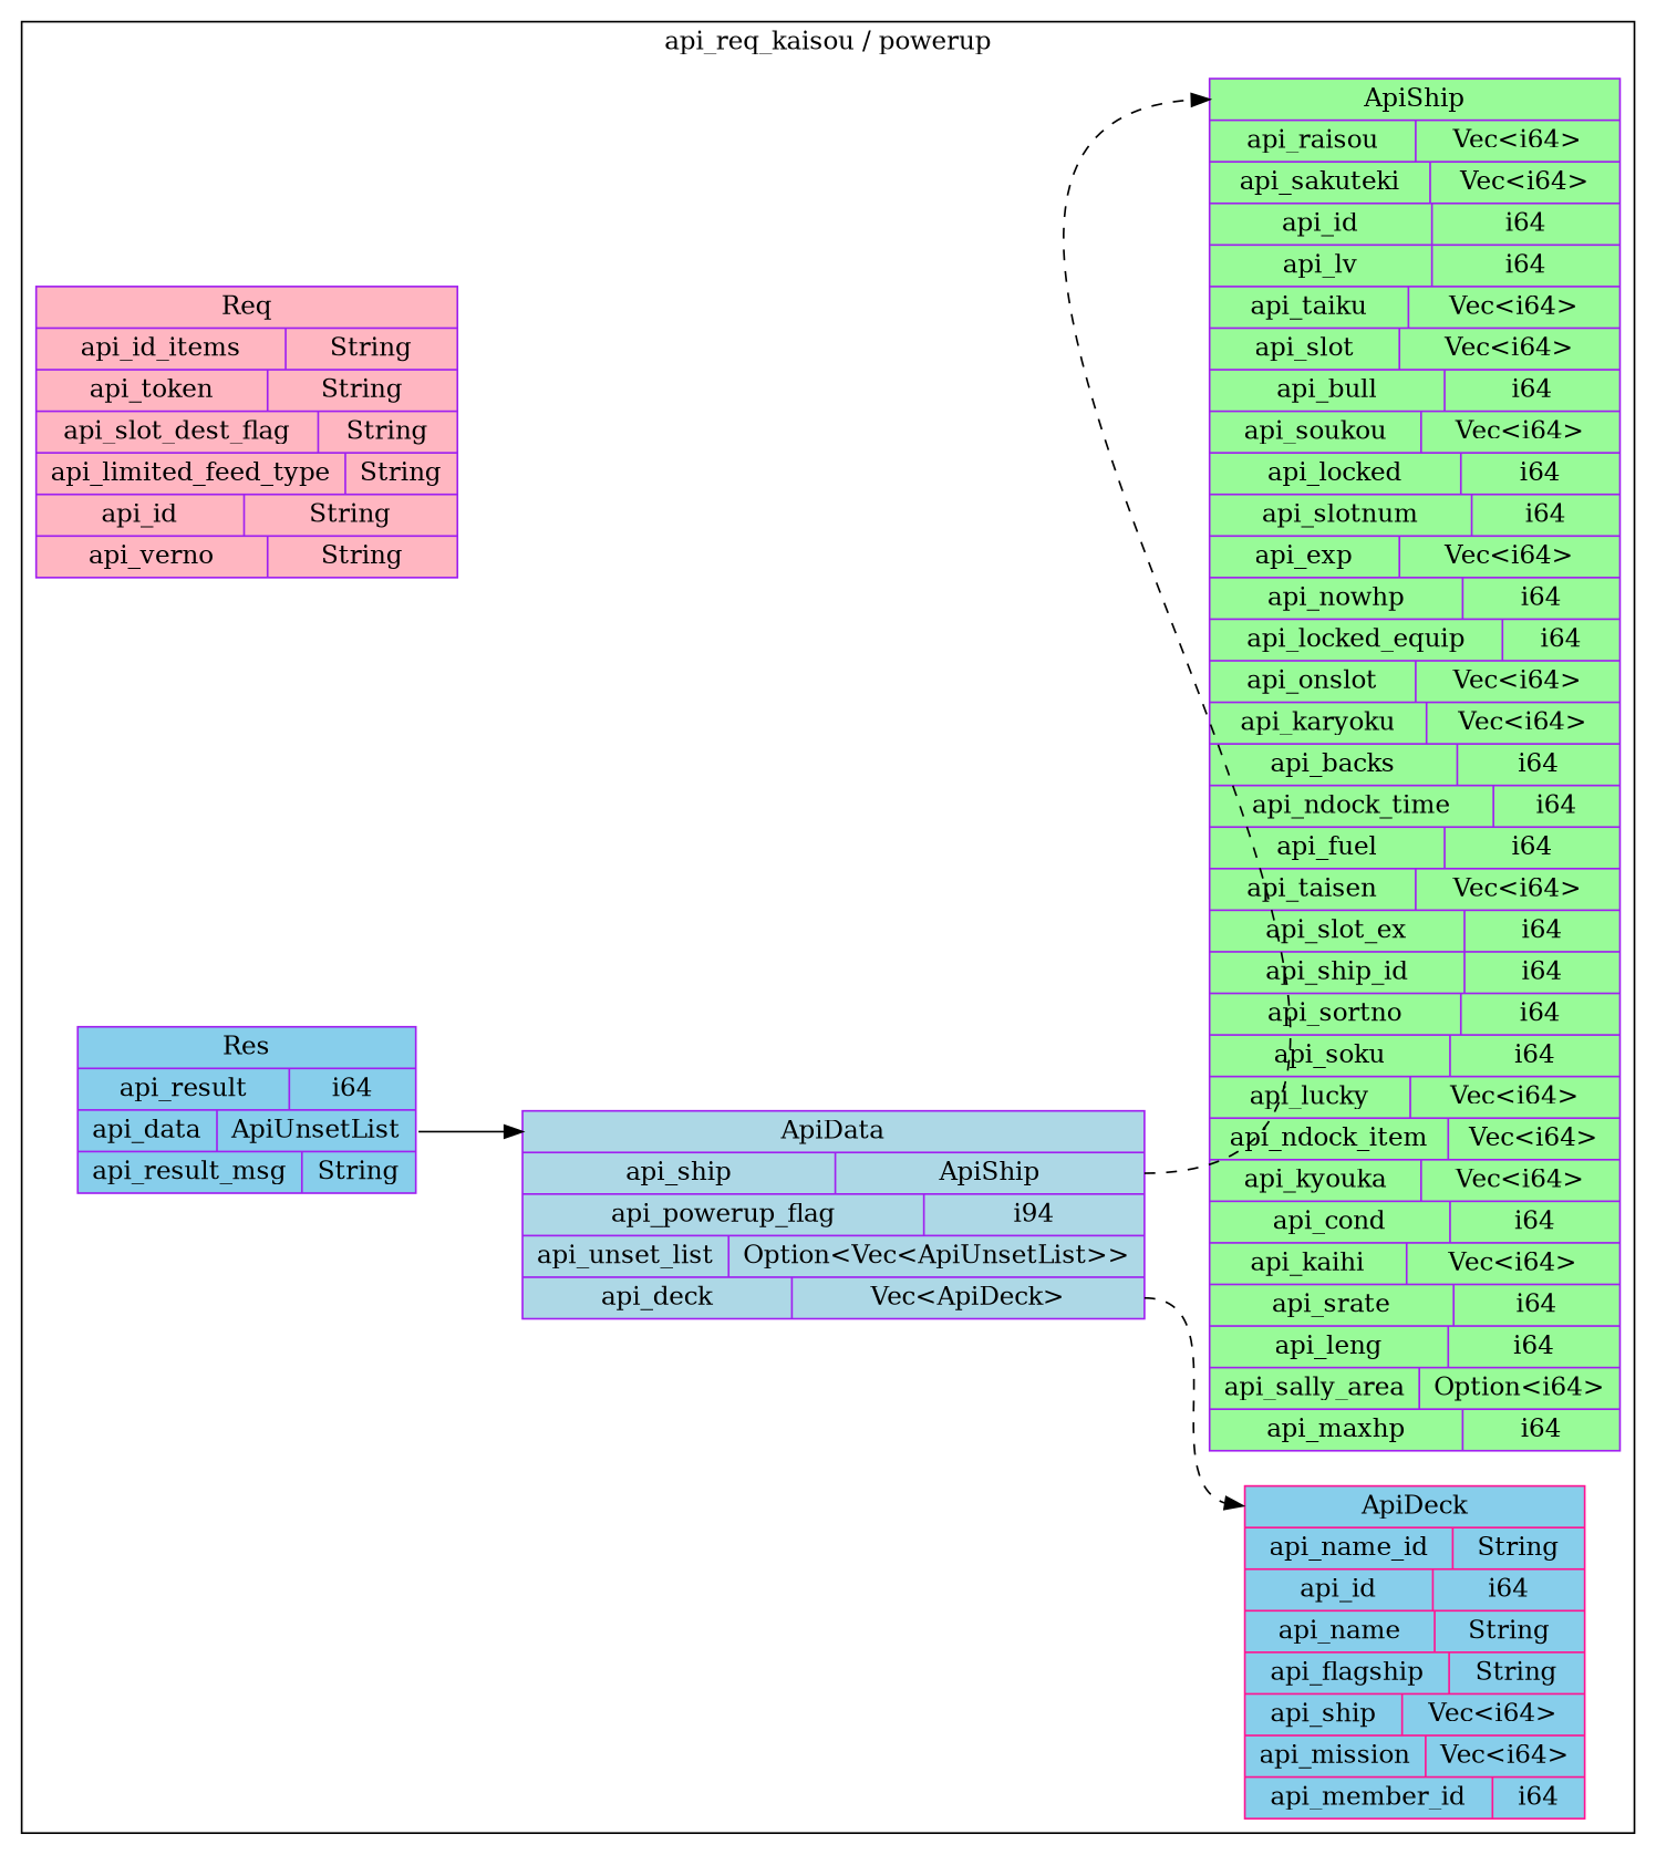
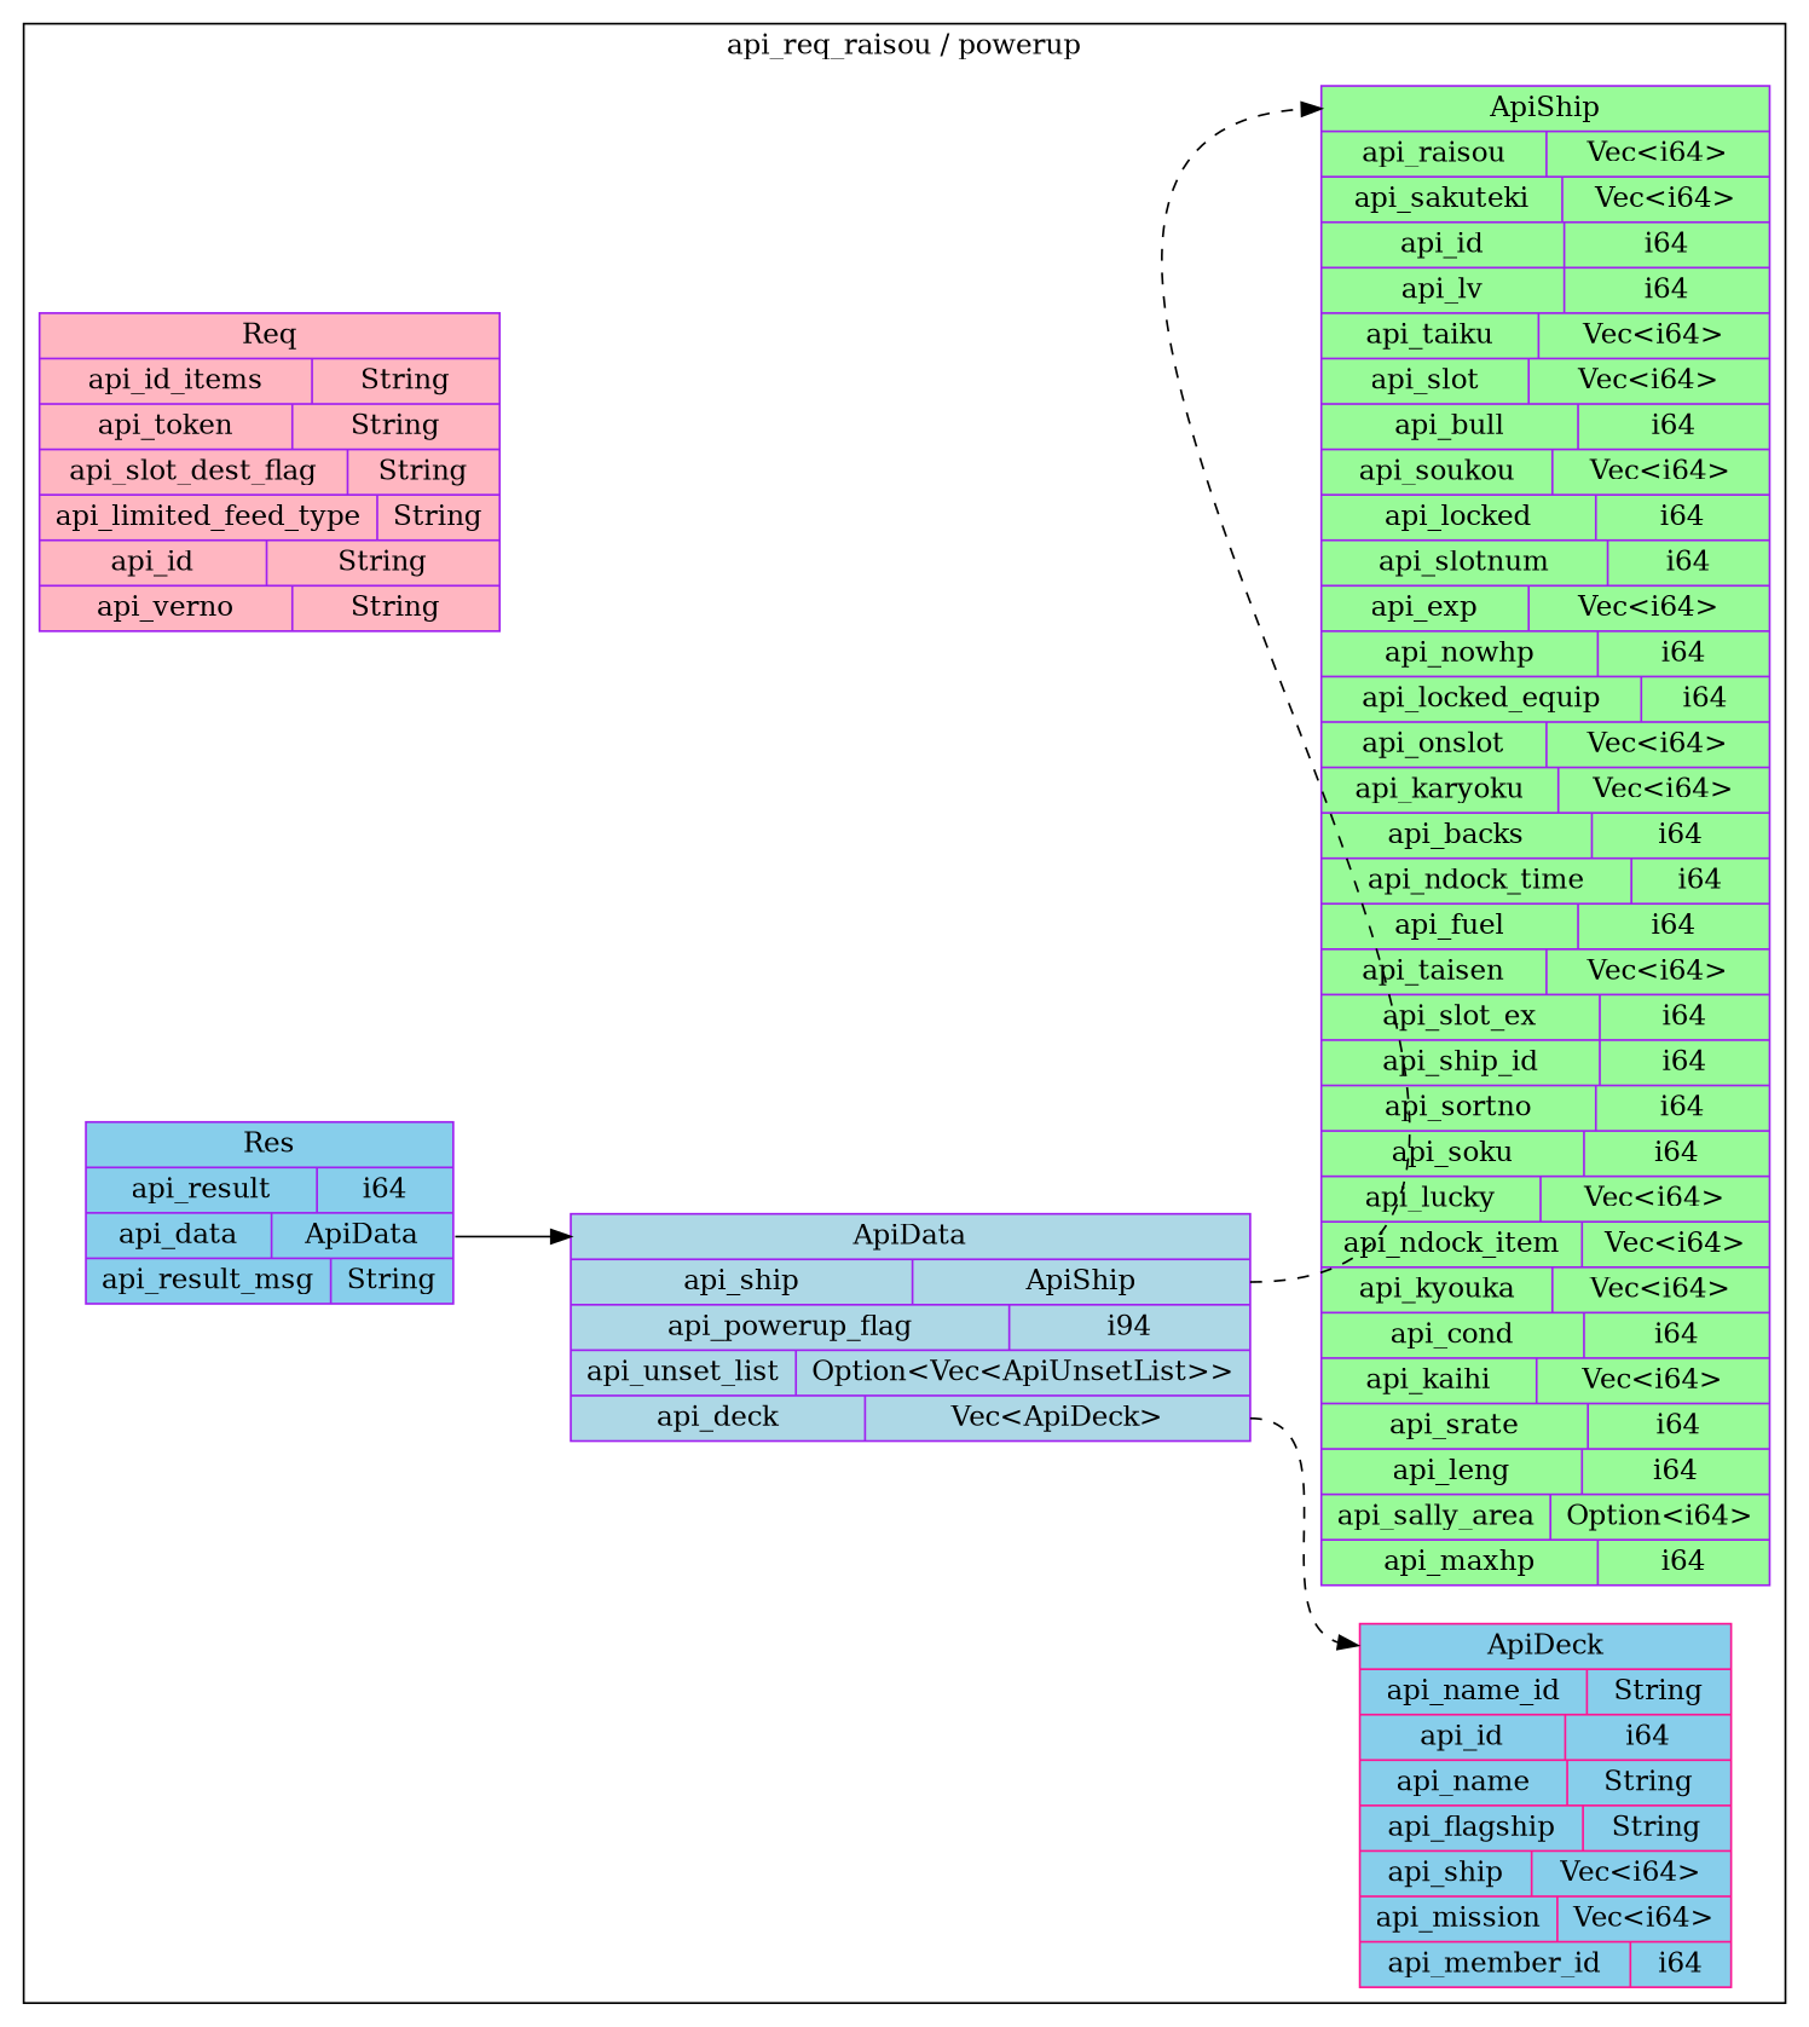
  digraph {
    rankdir=LR
    node [color=purple fillcolor=skyblue shape=record style="solid,filled"]
    edge [style=dashed]
    n1 [fillcolor=lightpink label="<Req> Req  | { api_id_items | <api_id_items> String } | { api_token | <api_token> String } | { api_slot_dest_flag | <api_slot_dest_flag> String } | { api_limited_feed_type | <api_limited_feed_type> String } | { api_id | <api_id> String } | { api_verno | <api_verno> String }"]
-   n2 [label="<Res> Res  | { api_result | <api_result> i64 } | { api_data | <api_data> ApiUnsetList } | { api_result_msg | <api_result_msg> String }"]
+   n2 [label="<Res> Res  | { api_result | <api_result> i64 } | { api_data | <api_data> ApiData } | { api_result_msg | <api_result_msg> String }"]
    n3 [fillcolor=lightblue label="<ApiData> ApiData  | { api_ship | <api_ship> ApiShip } | { api_powerup_flag | <api_powerup_flag> i94 } | { api_unset_list | <api_unset_list> Option\<Vec\<ApiUnsetList\>\> } | { api_deck | <api_deck> Vec\<ApiDeck\> }"]
    n4 [fillcolor=palegreen label="<ApiShip> ApiShip  | { api_raisou | <api_raisou> Vec\<i64\> } | { api_sakuteki | <api_sakuteki> Vec\<i64\> } | { api_id | <api_id> i64 } | { api_lv | <api_lv> i64 } | { api_taiku | <api_taiku> Vec\<i64\> } | { api_slot | <api_slot> Vec\<i64\> } | { api_bull | <api_bull> i64 } | { api_soukou | <api_soukou> Vec\<i64\> } | { api_locked | <api_locked> i64 } | { api_slotnum | <api_slotnum> i64 } | { api_exp | <api_exp> Vec\<i64\> } | { api_nowhp | <api_nowhp> i64 } | { api_locked_equip | <api_locked_equip> i64 } | { api_onslot | <api_onslot> Vec\<i64\> } | { api_karyoku | <api_karyoku> Vec\<i64\> } | { api_backs | <api_backs> i64 } | { api_ndock_time | <api_ndock_time> i64 } | { api_fuel | <api_fuel> i64 } | { api_taisen | <api_taisen> Vec\<i64\> } | { api_slot_ex | <api_slot_ex> i64 } | { api_ship_id | <api_ship_id> i64 } | { api_sortno | <api_sortno> i64 } | { api_soku | <api_soku> i64 } | { api_lucky | <api_lucky> Vec\<i64\> } | { api_ndock_item | <api_ndock_item> Vec\<i64\> } | { api_kyouka | <api_kyouka> Vec\<i64\> } | { api_cond | <api_cond> i64 } | { api_kaihi | <api_kaihi> Vec\<i64\> } | { api_srate | <api_srate> i64 } | { api_leng | <api_leng> i64 } | { api_sally_area | <api_sally_area> Option\<i64\> } | { api_maxhp | <api_maxhp> i64 }"]
    n5 [color=deeppink label="<ApiDeck> ApiDeck  | { api_name_id | <api_name_id> String } | { api_id | <api_id> i64 } | { api_name | <api_name> String } | { api_flagship | <api_flagship> String } | { api_ship | <api_ship> Vec\<i64\> } | { api_mission | <api_mission> Vec\<i64\> } | { api_member_id | <api_member_id> i64 }"]
    subgraph cluster_1 {
-     label="api_req_kaisou / powerup"
+     label="api_req_raisou / powerup"
      n1
      n2
      n3
      n4
      n5
    }
    n2 -> n3 [headport="ApiData:w" style=solid tailport="api_data:e"]
    n3 -> n4 [headport="ApiShip:w" tailport="api_ship:e"]
    n3 -> n5 [headport="ApiDeck:w" tailport="api_deck:e"]
  }
